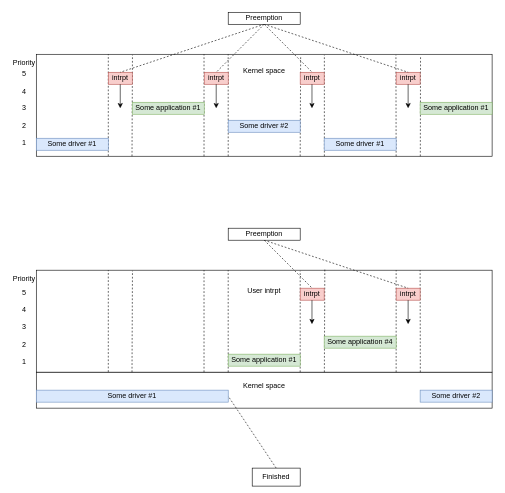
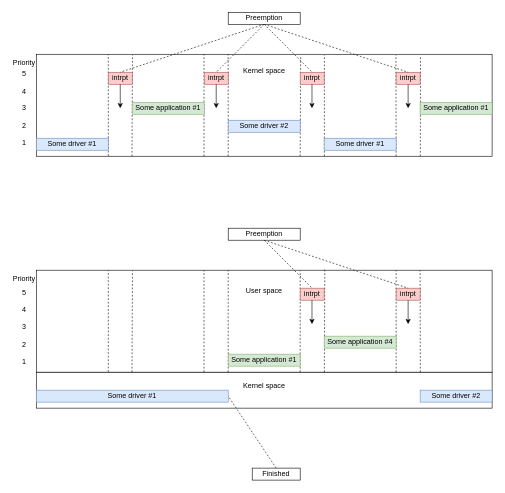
  <mxCell id="0" />
  <mxCell id="1" parent="0" />
  <mxCell id="2" value="Kernel space&lt;br&gt;&lt;br&gt;" style="rounded=0;whiteSpace=wrap;html=1;" vertex="1" parent="1"><mxGeometry x="60" y="620" width="760" height="60" as="geometry" /></mxCell>
  <mxCell id="3" value="Kernel space&lt;br&gt;&lt;br&gt;&lt;br&gt;&lt;br&gt;&lt;br&gt;&lt;br&gt;&lt;br&gt;&lt;br&gt;&lt;br&gt;" style="rounded=0;whiteSpace=wrap;html=1;" parent="1" vertex="1"><mxGeometry x="60" y="90" width="760" height="170" as="geometry" /></mxCell>
  <mxCell id="4" value="" style="endArrow=none;dashed=1;html=1;rounded=0;entryX=0.211;entryY=0.006;entryDx=0;entryDy=0;entryPerimeter=0;exitX=0.21;exitY=1;exitDx=0;exitDy=0;exitPerimeter=0;" parent="1" source="3" target="3" edge="1"><mxGeometry width="50" height="50" relative="1" as="geometry"><mxPoint x="220" y="250" as="sourcePoint" /><mxPoint x="150" y="210" as="targetPoint" /></mxGeometry></mxCell>
  <mxCell id="5" value="" style="endArrow=none;dashed=1;html=1;rounded=0;entryX=0.158;entryY=0;entryDx=0;entryDy=0;entryPerimeter=0;exitX=0.158;exitY=0.998;exitDx=0;exitDy=0;exitPerimeter=0;" parent="1" source="3" target="3" edge="1"><mxGeometry width="50" height="50" relative="1" as="geometry"><mxPoint x="180" y="220" as="sourcePoint" /><mxPoint x="190" y="210" as="targetPoint" /></mxGeometry></mxCell>
  <mxCell id="6" value="" style="endArrow=none;dashed=1;html=1;rounded=0;entryX=0.368;entryY=0;entryDx=0;entryDy=0;entryPerimeter=0;exitX=0.368;exitY=1;exitDx=0;exitDy=0;exitPerimeter=0;" parent="1" source="3" target="3" edge="1"><mxGeometry width="50" height="50" relative="1" as="geometry"><mxPoint x="300" y="260" as="sourcePoint" /><mxPoint x="350" y="210" as="targetPoint" /></mxGeometry></mxCell>
  <mxCell id="7" value="" style="endArrow=none;dashed=1;html=1;rounded=0;entryX=0.421;entryY=0;entryDx=0;entryDy=0;entryPerimeter=0;" parent="1" target="3" edge="1"><mxGeometry width="50" height="50" relative="1" as="geometry"><mxPoint x="380" y="260" as="sourcePoint" /><mxPoint x="430" y="210" as="targetPoint" /></mxGeometry></mxCell>
  <mxCell id="8" value="" style="endArrow=none;dashed=1;html=1;rounded=0;entryX=0.58;entryY=0.012;entryDx=0;entryDy=0;entryPerimeter=0;exitX=0.368;exitY=1;exitDx=0;exitDy=0;exitPerimeter=0;" parent="1" edge="1" target="3"><mxGeometry width="50" height="50" relative="1" as="geometry"><mxPoint x="500" y="260" as="sourcePoint" /><mxPoint x="500" y="100" as="targetPoint" /></mxGeometry></mxCell>
  <mxCell id="9" value="" style="endArrow=none;dashed=1;html=1;rounded=0;entryX=0.632;entryY=0.006;entryDx=0;entryDy=0;entryPerimeter=0;" parent="1" edge="1" target="3"><mxGeometry width="50" height="50" relative="1" as="geometry"><mxPoint x="540.32" y="260" as="sourcePoint" /><mxPoint x="540.28" y="100" as="targetPoint" /></mxGeometry></mxCell>
  <mxCell id="10" value="" style="endArrow=none;dashed=1;html=1;rounded=0;entryX=0.789;entryY=0.006;entryDx=0;entryDy=0;entryPerimeter=0;exitX=0.368;exitY=1;exitDx=0;exitDy=0;exitPerimeter=0;" parent="1" edge="1" target="3"><mxGeometry width="50" height="50" relative="1" as="geometry"><mxPoint x="660" y="260" as="sourcePoint" /><mxPoint x="660" y="100" as="targetPoint" /></mxGeometry></mxCell>
  <mxCell id="11" value="" style="endArrow=none;dashed=1;html=1;rounded=0;entryX=0.843;entryY=0.012;entryDx=0;entryDy=0;entryPerimeter=0;" parent="1" edge="1" target="3"><mxGeometry width="50" height="50" relative="1" as="geometry"><mxPoint x="700.32" y="260" as="sourcePoint" /><mxPoint x="700.28" y="100" as="targetPoint" /></mxGeometry></mxCell>
  <mxCell id="12" value="Some driver #1" style="rounded=0;whiteSpace=wrap;html=1;fillColor=#dae8fc;strokeColor=#6c8ebf;" parent="1" vertex="1"><mxGeometry x="60" y="230" width="120" height="20" as="geometry" /></mxCell>
  <mxCell id="13" value="Priority" style="text;html=1;strokeColor=none;fillColor=none;align=center;verticalAlign=middle;whiteSpace=wrap;rounded=0;" parent="1" vertex="1"><mxGeometry y="90" width="40" height="30" as="geometry" x="20" /></mxCell>
  <mxCell id="14" value="5&lt;br&gt;&lt;br&gt;4&lt;br&gt;&lt;br&gt;3&lt;br&gt;&lt;br&gt;2&lt;br&gt;&lt;br&gt;1" style="text;html=1;strokeColor=none;fillColor=none;align=center;verticalAlign=middle;whiteSpace=wrap;rounded=0;" parent="1" vertex="1"><mxGeometry y="165" width="40" height="30" as="geometry" x="20" /></mxCell>
  <mxCell id="15" value="Some driver #2" style="rounded=0;whiteSpace=wrap;html=1;fillColor=#dae8fc;strokeColor=#6c8ebf;" parent="1" vertex="1"><mxGeometry x="380" y="200" width="120" height="20" as="geometry" /></mxCell>
  <mxCell id="16" value="Some driver #1" style="rounded=0;whiteSpace=wrap;html=1;fillColor=#dae8fc;strokeColor=#6c8ebf;" parent="1" vertex="1"><mxGeometry x="540" y="230" width="120" height="20" as="geometry" /></mxCell>
  <mxCell id="17" value="Some application #1" style="rounded=0;whiteSpace=wrap;html=1;fillColor=#d5e8d4;strokeColor=#82b366;" parent="1" vertex="1"><mxGeometry x="220" y="170" width="120" height="20" as="geometry" /></mxCell>
  <mxCell id="18" value="intrpt" style="rounded=0;whiteSpace=wrap;html=1;fillColor=#f8cecc;strokeColor=#b85450;" parent="1" vertex="1"><mxGeometry x="340" y="120" width="40" height="20" as="geometry" /></mxCell>
  <mxCell id="19" value="intrpt" style="rounded=0;whiteSpace=wrap;html=1;fillColor=#f8cecc;strokeColor=#b85450;" parent="1" vertex="1"><mxGeometry x="500" y="120" width="40" height="20" as="geometry" /></mxCell>
  <mxCell id="20" value="" style="endArrow=none;html=1;rounded=0;entryX=0.5;entryY=1;entryDx=0;entryDy=0;endFill=0;startArrow=classic;startFill=1;" parent="1" target="18" edge="1"><mxGeometry width="50" height="50" relative="1" as="geometry"><mxPoint x="360" y="180" as="sourcePoint" /><mxPoint x="360" y="150" as="targetPoint" /></mxGeometry></mxCell>
  <mxCell id="21" value="" style="endArrow=none;html=1;rounded=0;entryX=0.5;entryY=1;entryDx=0;entryDy=0;endFill=0;startArrow=classic;startFill=1;" parent="1" edge="1"><mxGeometry width="50" height="50" relative="1" as="geometry"><mxPoint x="519.66" y="180" as="sourcePoint" /><mxPoint x="519.66" y="140" as="targetPoint" /></mxGeometry></mxCell>
  <mxCell id="22" value="intrpt" style="rounded=0;whiteSpace=wrap;html=1;fillColor=#f8cecc;strokeColor=#b85450;" parent="1" vertex="1"><mxGeometry x="180" y="120" width="40" height="20" as="geometry" /></mxCell>
  <mxCell id="23" value="" style="endArrow=none;html=1;rounded=0;entryX=0.5;entryY=1;entryDx=0;entryDy=0;endFill=0;startArrow=classic;startFill=1;" parent="1" target="22" edge="1"><mxGeometry width="50" height="50" relative="1" as="geometry"><mxPoint x="200" y="180" as="sourcePoint" /><mxPoint x="200" y="150" as="targetPoint" /></mxGeometry></mxCell>
  <mxCell id="24" value="intrpt" style="rounded=0;whiteSpace=wrap;html=1;fillColor=#f8cecc;strokeColor=#b85450;" parent="1" vertex="1"><mxGeometry x="660" y="120" width="40" height="20" as="geometry" /></mxCell>
  <mxCell id="25" value="" style="endArrow=none;html=1;rounded=0;entryX=0.5;entryY=1;entryDx=0;entryDy=0;endFill=0;startArrow=classic;startFill=1;" parent="1" target="24" edge="1"><mxGeometry width="50" height="50" relative="1" as="geometry"><mxPoint x="680" y="180" as="sourcePoint" /><mxPoint x="680" y="150" as="targetPoint" /></mxGeometry></mxCell>
  <mxCell id="26" value="Some application #1" style="rounded=0;whiteSpace=wrap;html=1;fillColor=#d5e8d4;strokeColor=#82b366;" parent="1" vertex="1"><mxGeometry x="700" y="170" width="120" height="20" as="geometry" /></mxCell>
- <mxCell id="27" value="User intrpt&lt;br&gt;&lt;br&gt;&lt;br&gt;&lt;br&gt;&lt;br&gt;&lt;br&gt;&lt;br&gt;&lt;br&gt;" style="rounded=0;whiteSpace=wrap;html=1;" vertex="1" parent="1"><mxGeometry x="60" y="450" width="760" height="170" as="geometry" /></mxCell>
+ <mxCell id="27" value="User space&lt;br&gt;&lt;br&gt;&lt;br&gt;&lt;br&gt;&lt;br&gt;&lt;br&gt;&lt;br&gt;&lt;br&gt;" style="rounded=0;whiteSpace=wrap;html=1;" vertex="1" parent="1"><mxGeometry x="60" y="450" width="760" height="170" as="geometry" /></mxCell>
  <mxCell id="28" value="" style="endArrow=none;dashed=1;html=1;rounded=0;entryX=0.211;entryY=0.006;entryDx=0;entryDy=0;entryPerimeter=0;exitX=0.21;exitY=1;exitDx=0;exitDy=0;exitPerimeter=0;" edge="1" parent="1" source="27" target="27"><mxGeometry width="50" height="50" relative="1" as="geometry"><mxPoint x="220" y="610" as="sourcePoint" /><mxPoint x="150" y="570" as="targetPoint" /></mxGeometry></mxCell>
  <mxCell id="29" value="" style="endArrow=none;dashed=1;html=1;rounded=0;entryX=0.158;entryY=0;entryDx=0;entryDy=0;entryPerimeter=0;exitX=0.158;exitY=0.998;exitDx=0;exitDy=0;exitPerimeter=0;" edge="1" parent="1" source="27" target="27"><mxGeometry width="50" height="50" relative="1" as="geometry"><mxPoint x="180" y="580" as="sourcePoint" /><mxPoint x="190" y="570" as="targetPoint" /></mxGeometry></mxCell>
  <mxCell id="30" value="" style="endArrow=none;dashed=1;html=1;rounded=0;entryX=0.368;entryY=0;entryDx=0;entryDy=0;entryPerimeter=0;exitX=0.368;exitY=1;exitDx=0;exitDy=0;exitPerimeter=0;" edge="1" parent="1" source="27" target="27"><mxGeometry width="50" height="50" relative="1" as="geometry"><mxPoint x="300" y="620" as="sourcePoint" /><mxPoint x="350" y="570" as="targetPoint" /></mxGeometry></mxCell>
  <mxCell id="31" value="" style="endArrow=none;dashed=1;html=1;rounded=0;entryX=0.421;entryY=0;entryDx=0;entryDy=0;entryPerimeter=0;" edge="1" parent="1" target="27"><mxGeometry width="50" height="50" relative="1" as="geometry"><mxPoint x="380" y="620" as="sourcePoint" /><mxPoint x="430" y="570" as="targetPoint" /></mxGeometry></mxCell>
  <mxCell id="32" value="" style="endArrow=none;dashed=1;html=1;rounded=0;entryX=0.579;entryY=0.006;entryDx=0;entryDy=0;entryPerimeter=0;exitX=0.368;exitY=1;exitDx=0;exitDy=0;exitPerimeter=0;" edge="1" parent="1" target="27"><mxGeometry width="50" height="50" relative="1" as="geometry"><mxPoint x="500" y="620" as="sourcePoint" /><mxPoint x="500" y="460" as="targetPoint" /></mxGeometry></mxCell>
  <mxCell id="33" value="" style="endArrow=none;dashed=1;html=1;rounded=0;entryX=0.633;entryY=-0.012;entryDx=0;entryDy=0;entryPerimeter=0;" edge="1" parent="1" target="27"><mxGeometry width="50" height="50" relative="1" as="geometry"><mxPoint x="540.32" y="620" as="sourcePoint" /><mxPoint x="540.28" y="460" as="targetPoint" /></mxGeometry></mxCell>
  <mxCell id="34" value="" style="endArrow=none;dashed=1;html=1;rounded=0;exitX=0.368;exitY=1;exitDx=0;exitDy=0;exitPerimeter=0;" edge="1" parent="1"><mxGeometry width="50" height="50" relative="1" as="geometry"><mxPoint x="660" y="620" as="sourcePoint" /><mxPoint x="660" y="450" as="targetPoint" /></mxGeometry></mxCell>
  <mxCell id="35" value="" style="endArrow=none;dashed=1;html=1;rounded=0;" edge="1" parent="1"><mxGeometry width="50" height="50" relative="1" as="geometry"><mxPoint x="700.32" y="620" as="sourcePoint" /><mxPoint x="700" y="450" as="targetPoint" /></mxGeometry></mxCell>
  <mxCell id="36" value="Some driver #1" style="rounded=0;whiteSpace=wrap;html=1;fillColor=#dae8fc;strokeColor=#6c8ebf;" vertex="1" parent="1"><mxGeometry x="60" y="650" width="320" height="20" as="geometry" /></mxCell>
  <mxCell id="37" value="Priority" style="text;html=1;strokeColor=none;fillColor=none;align=center;verticalAlign=middle;whiteSpace=wrap;rounded=0;" vertex="1" parent="1"><mxGeometry y="450" width="40" height="30" as="geometry" x="20" /></mxCell>
  <mxCell id="38" value="5&lt;br&gt;&lt;br&gt;4&lt;br&gt;&lt;br&gt;3&lt;br&gt;&lt;br&gt;2&lt;br&gt;&lt;br&gt;1" style="text;html=1;strokeColor=none;fillColor=none;align=center;verticalAlign=middle;whiteSpace=wrap;rounded=0;" vertex="1" parent="1"><mxGeometry y="530" width="40" height="30" as="geometry" x="20" /></mxCell>
  <mxCell id="39" value="Some driver #2" style="rounded=0;whiteSpace=wrap;html=1;fillColor=#dae8fc;strokeColor=#6c8ebf;" vertex="1" parent="1"><mxGeometry x="700" y="650" width="120" height="20" as="geometry" /></mxCell>
  <mxCell id="40" value="Some application #1" style="rounded=0;whiteSpace=wrap;html=1;fillColor=#d5e8d4;strokeColor=#82b366;" vertex="1" parent="1"><mxGeometry x="380" y="590" width="120" height="20" as="geometry" /></mxCell>
  <mxCell id="41" value="intrpt" style="rounded=0;whiteSpace=wrap;html=1;fillColor=#f8cecc;strokeColor=#b85450;" vertex="1" parent="1"><mxGeometry x="500" y="480" width="40" height="20" as="geometry" /></mxCell>
  <mxCell id="42" value="" style="endArrow=none;html=1;rounded=0;entryX=0.5;entryY=1;entryDx=0;entryDy=0;endFill=0;startArrow=classic;startFill=1;" edge="1" parent="1"><mxGeometry width="50" height="50" relative="1" as="geometry"><mxPoint x="519.66" y="540" as="sourcePoint" /><mxPoint x="519.66" y="500" as="targetPoint" /></mxGeometry></mxCell>
  <mxCell id="43" value="intrpt" style="rounded=0;whiteSpace=wrap;html=1;fillColor=#f8cecc;strokeColor=#b85450;" vertex="1" parent="1"><mxGeometry x="660" y="480" width="40" height="20" as="geometry" /></mxCell>
  <mxCell id="44" value="" style="endArrow=none;html=1;rounded=0;entryX=0.5;entryY=1;entryDx=0;entryDy=0;endFill=0;startArrow=classic;startFill=1;" edge="1" parent="1" target="43"><mxGeometry width="50" height="50" relative="1" as="geometry"><mxPoint x="680" y="540" as="sourcePoint" /><mxPoint x="680" y="510" as="targetPoint" /></mxGeometry></mxCell>
  <mxCell id="45" value="Some application #4" style="rounded=0;whiteSpace=wrap;html=1;fillColor=#d5e8d4;strokeColor=#82b366;" vertex="1" parent="1"><mxGeometry x="540" y="560" width="120" height="20" as="geometry" /></mxCell>
  <mxCell id="46" style="edgeStyle=none;rounded=0;orthogonalLoop=1;jettySize=auto;html=1;exitX=0.5;exitY=1;exitDx=0;exitDy=0;entryX=0.5;entryY=0;entryDx=0;entryDy=0;dashed=1;endArrow=none;endFill=0;" edge="1" parent="1" source="48" target="41"><mxGeometry relative="1" as="geometry" /></mxCell>
  <mxCell id="47" style="edgeStyle=none;rounded=0;orthogonalLoop=1;jettySize=auto;html=1;exitX=0.5;exitY=1;exitDx=0;exitDy=0;entryX=0.5;entryY=0;entryDx=0;entryDy=0;dashed=1;endArrow=none;endFill=0;" edge="1" parent="1" source="48" target="43"><mxGeometry relative="1" as="geometry" /></mxCell>
  <mxCell id="48" value="Preemption" style="rounded=0;whiteSpace=wrap;html=1;" vertex="1" parent="1"><mxGeometry x="380" y="380" width="120" height="20" as="geometry" /></mxCell>
  <mxCell id="49" style="edgeStyle=none;rounded=0;orthogonalLoop=1;jettySize=auto;html=1;exitX=0.5;exitY=0;exitDx=0;exitDy=0;entryX=1;entryY=0.5;entryDx=0;entryDy=0;dashed=1;endArrow=none;endFill=0;" edge="1" parent="1" source="50" target="36"><mxGeometry relative="1" as="geometry" /></mxCell>
- <mxCell id="50" value="Finished" style="rounded=0;whiteSpace=wrap;html=1;" vertex="1" parent="1"><mxGeometry x="420" y="780" width="80" height="30" as="geometry" /></mxCell>
+ <mxCell id="50" value="Finished" style="rounded=0;whiteSpace=wrap;html=1;" vertex="1" parent="1"><mxGeometry x="420" y="780" width="80" height="20" as="geometry" /></mxCell>
  <mxCell id="51" style="edgeStyle=none;rounded=0;orthogonalLoop=1;jettySize=auto;html=1;exitX=0.5;exitY=1;exitDx=0;exitDy=0;entryX=0.5;entryY=0;entryDx=0;entryDy=0;dashed=1;endArrow=none;endFill=0;" edge="1" parent="1" source="55" target="22"><mxGeometry relative="1" as="geometry" /></mxCell>
  <mxCell id="52" style="edgeStyle=none;rounded=0;orthogonalLoop=1;jettySize=auto;html=1;exitX=0.5;exitY=1;exitDx=0;exitDy=0;entryX=0.5;entryY=0;entryDx=0;entryDy=0;dashed=1;endArrow=none;endFill=0;" edge="1" parent="1" source="55" target="18"><mxGeometry relative="1" as="geometry" /></mxCell>
  <mxCell id="53" style="edgeStyle=none;rounded=0;orthogonalLoop=1;jettySize=auto;html=1;exitX=0.5;exitY=1;exitDx=0;exitDy=0;entryX=0.5;entryY=0;entryDx=0;entryDy=0;dashed=1;endArrow=none;endFill=0;" edge="1" parent="1" source="55" target="19"><mxGeometry relative="1" as="geometry" /></mxCell>
  <mxCell id="54" style="edgeStyle=none;rounded=0;orthogonalLoop=1;jettySize=auto;html=1;exitX=0.5;exitY=1;exitDx=0;exitDy=0;entryX=0.5;entryY=0;entryDx=0;entryDy=0;dashed=1;endArrow=none;endFill=0;" edge="1" parent="1" source="55" target="24"><mxGeometry relative="1" as="geometry" /></mxCell>
  <mxCell id="55" value="Preemption" style="rounded=0;whiteSpace=wrap;html=1;" vertex="1" parent="1"><mxGeometry x="380" y="20" width="120" height="20" as="geometry" /></mxCell>
